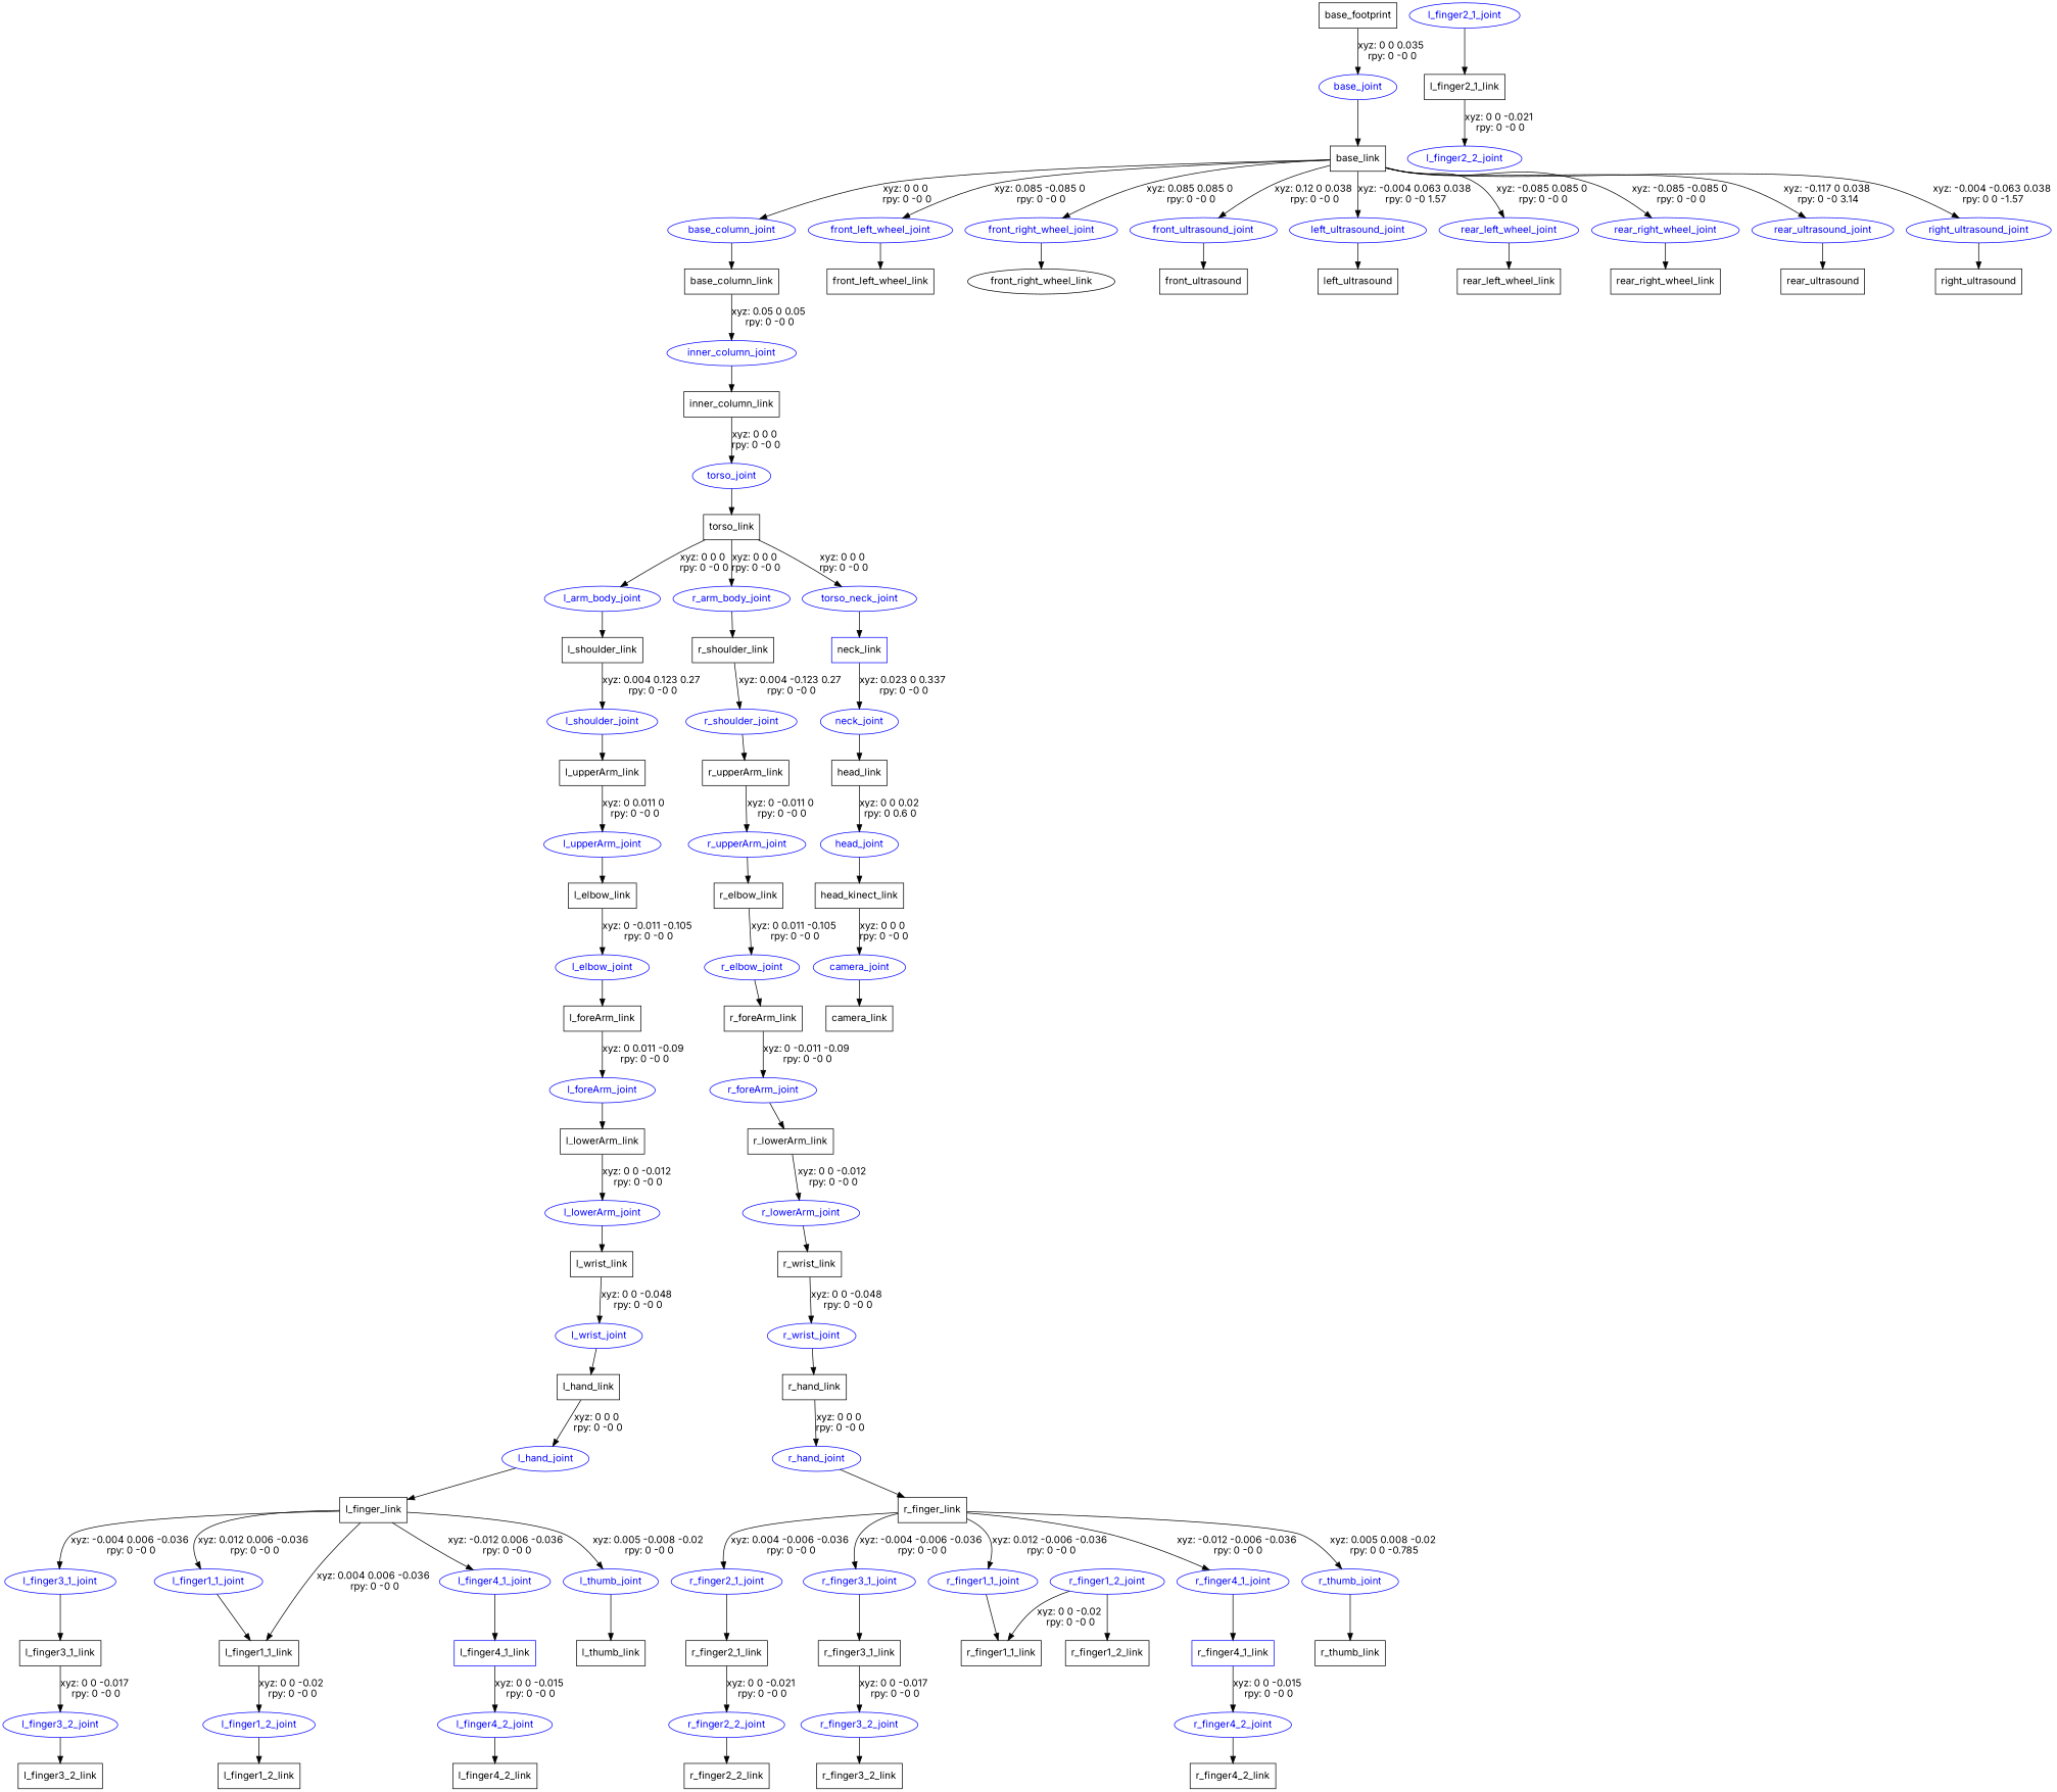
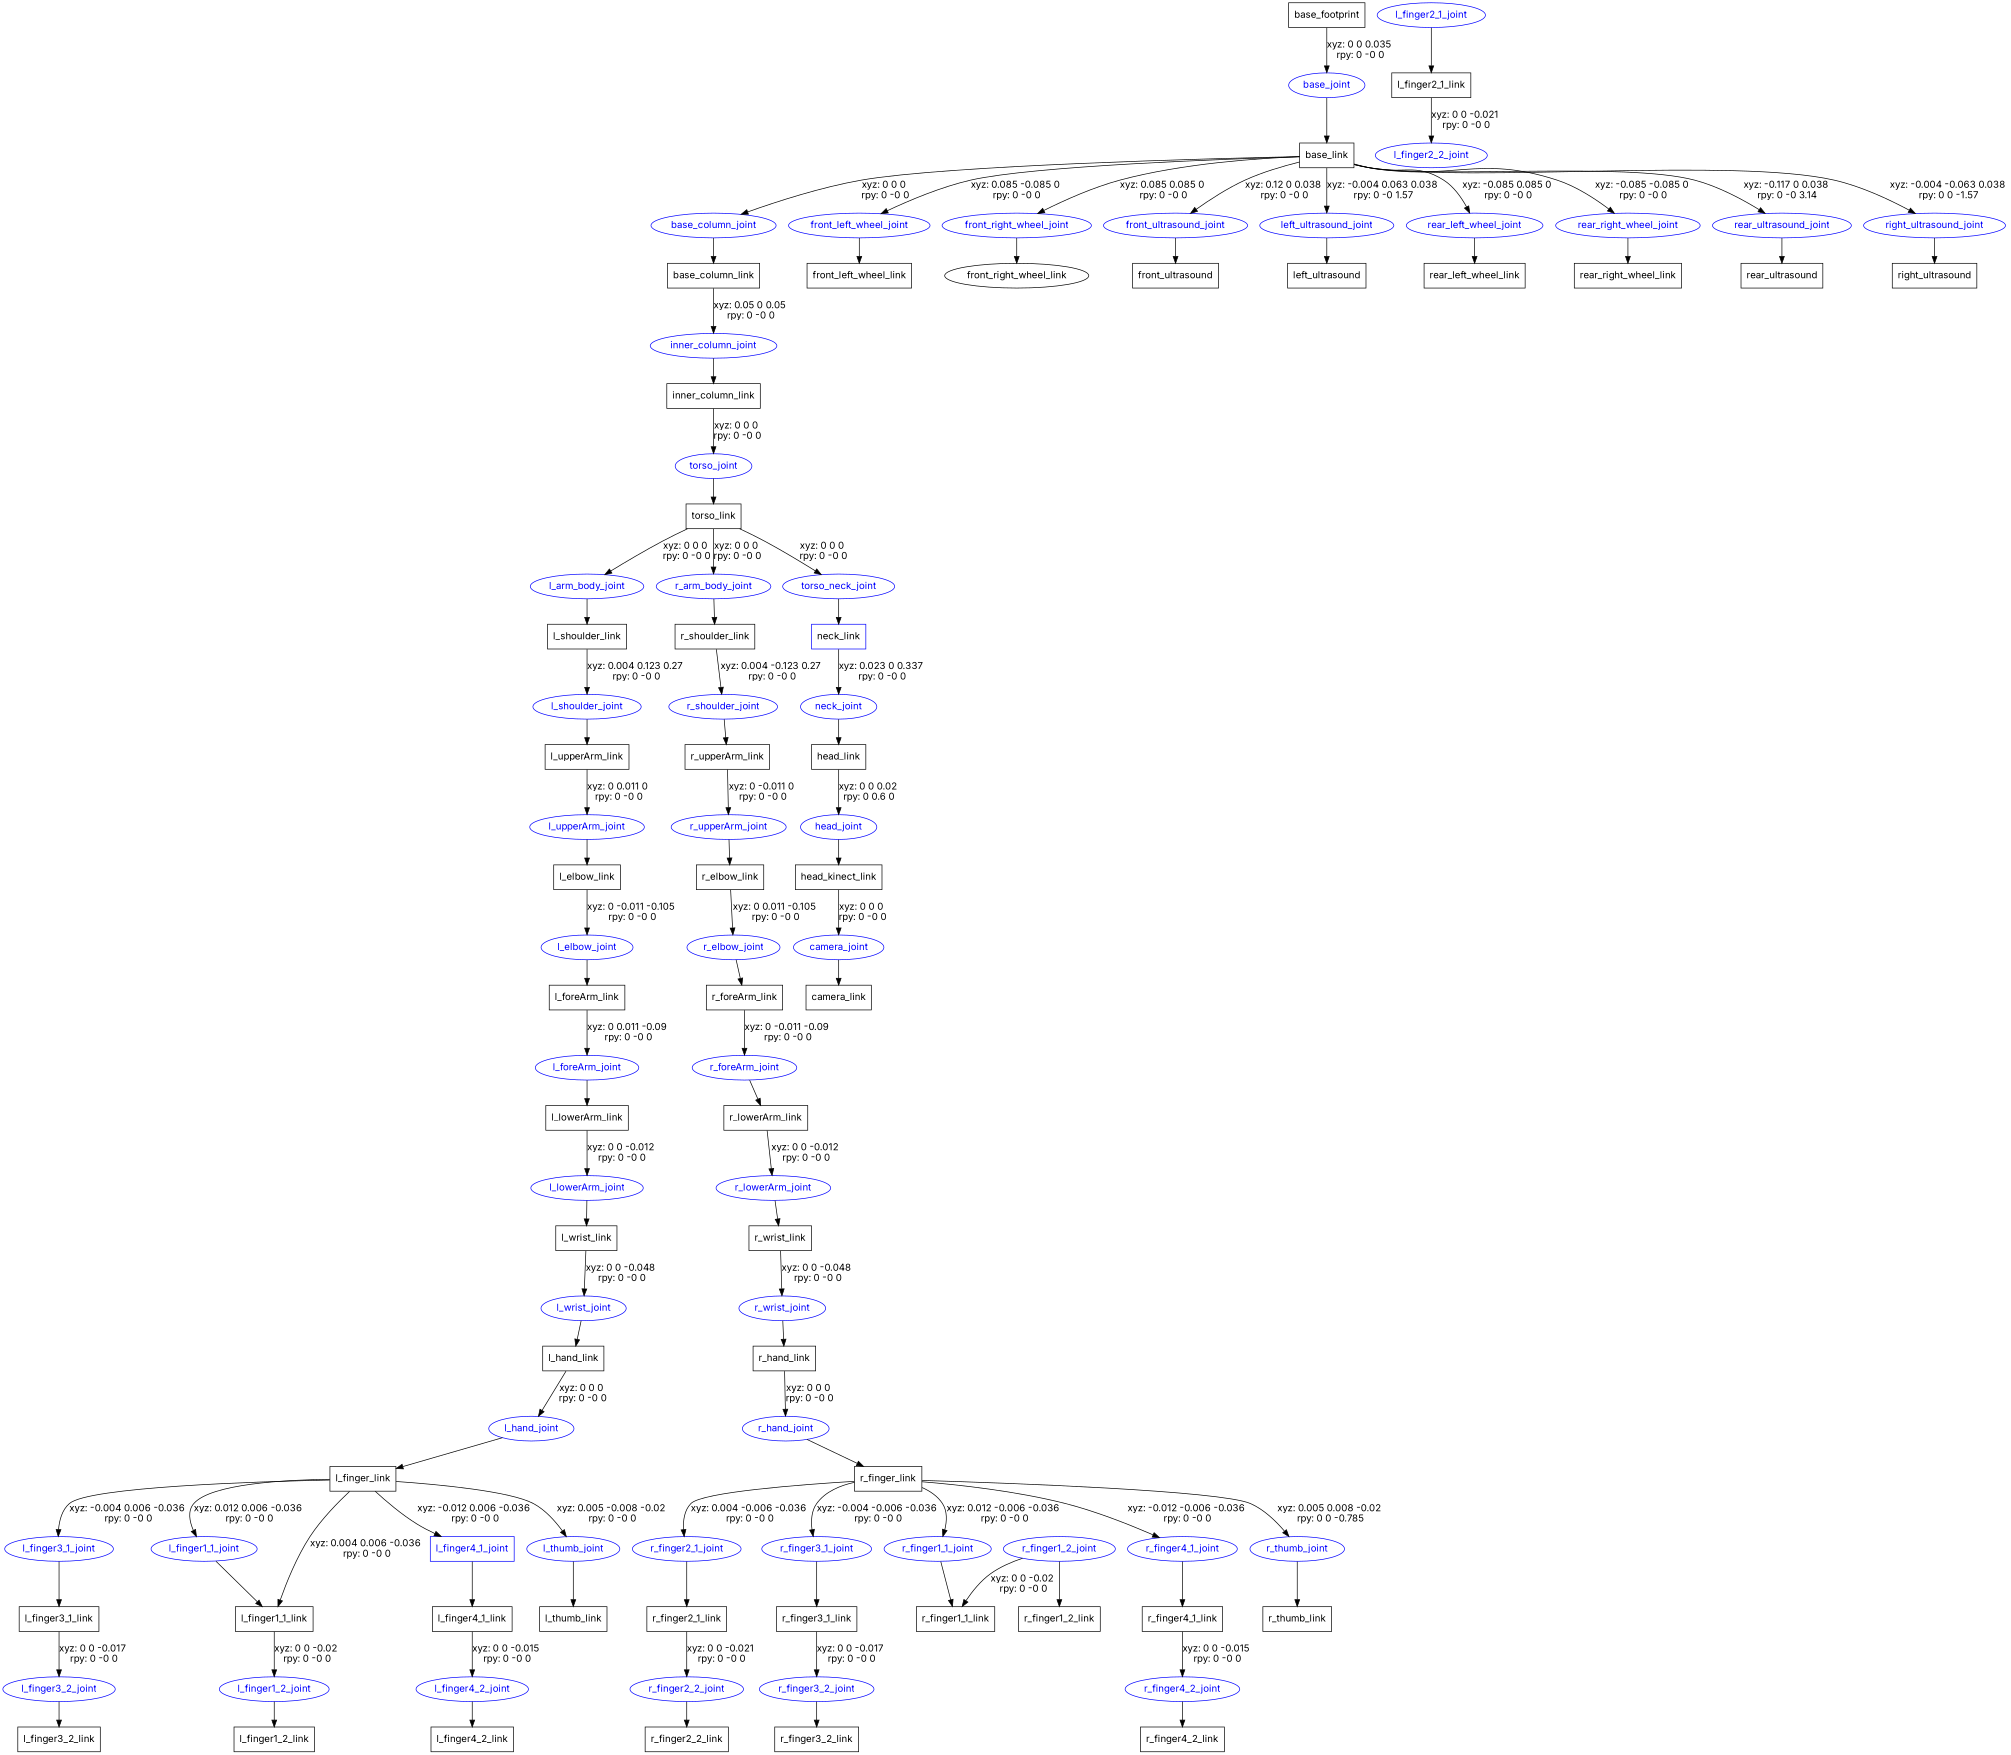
  digraph {
    fontname=Inter
    node [fontname=Inter shape=ellipse color=blue]
    edge [fontname=Inter]
    n1 [label=base_footprint shape=box color=""]
    base_joint [fontcolor=blue]
    n3 [label=base_link shape=box color=""]
    base_column_joint [fontcolor=blue]
    front_left_wheel_joint [fontcolor=blue]
    front_right_wheel_joint [fontcolor=blue]
    front_ultrasound_joint [fontcolor=blue]
    left_ultrasound_joint [fontcolor=blue]
    rear_left_wheel_joint [fontcolor=blue]
    rear_right_wheel_joint [fontcolor=blue]
    rear_ultrasound_joint [fontcolor=blue]
    right_ultrasound_joint [fontcolor=blue]
    n13 [label=base_column_link shape=box color=""]
    n14 [label=front_left_wheel_link shape=box color=""]
    n15 [label=front_right_wheel_link color=""]
    n16 [label=front_ultrasound shape=box color=""]
    n17 [label=left_ultrasound shape=box color=""]
    n18 [label=rear_left_wheel_link shape=box color=""]
    n19 [label=rear_right_wheel_link shape=box color=""]
    n20 [label=rear_ultrasound shape=box color=""]
    n21 [label=right_ultrasound shape=box color=""]
    inner_column_joint [fontcolor=blue]
    n23 [label=inner_column_link shape=box color=""]
    torso_joint [fontcolor=blue]
    n25 [label=torso_link shape=box color=""]
    l_arm_body_joint [fontcolor=blue]
    r_arm_body_joint [fontcolor=blue]
    torso_neck_joint [fontcolor=blue]
    n29 [label=l_shoulder_link shape=box color=""]
    n30 [label=r_shoulder_link shape=box color=""]
    n31 [label=neck_link shape=box]
    l_shoulder_joint [fontcolor=blue]
    n33 [label=l_upperArm_link shape=box color=""]
    l_upperArm_joint [fontcolor=blue]
    n35 [label=l_elbow_link shape=box color=""]
    l_elbow_joint [fontcolor=blue]
    n37 [label=l_foreArm_link shape=box color=""]
    l_foreArm_joint [fontcolor=blue]
    n39 [label=l_lowerArm_link shape=box color=""]
    l_lowerArm_joint [fontcolor=blue]
    n41 [label=l_wrist_link shape=box color=""]
    l_wrist_joint [fontcolor=blue]
    n43 [label=l_hand_link shape=box color=""]
    l_hand_joint [fontcolor=blue]
    n45 [label=l_finger_link shape=box color=""]
    l_finger1_1_joint [fontcolor=blue]
    l_finger3_1_joint [fontcolor=blue]
-   l_finger4_1_joint [fontcolor=blue]
+   l_finger4_1_joint [fontcolor=blue shape=box]
    l_thumb_joint [fontcolor=blue]
    n50 [label=l_finger1_1_link shape=box color=""]
    l_finger2_1_joint [fontcolor=blue]
    n52 [label=l_finger2_1_link shape=box color=""]
    n53 [label=l_finger3_1_link shape=box color=""]
-   n54 [label=l_finger4_1_link shape=box]
+   n54 [label=l_finger4_1_link shape=box color=""]
    n55 [label=l_thumb_link shape=box color=""]
    l_finger1_2_joint [fontcolor=blue]
    n57 [label=l_finger1_2_link shape=box color=""]
    l_finger2_2_joint [fontcolor=blue]
    l_finger3_2_joint [fontcolor=blue]
    n60 [label=l_finger3_2_link shape=box color=""]
    l_finger4_2_joint [fontcolor=blue]
    n62 [label=l_finger4_2_link shape=box color=""]
    r_shoulder_joint [fontcolor=blue]
    n64 [label=r_upperArm_link shape=box color=""]
    r_upperArm_joint [fontcolor=blue]
    n66 [label=r_elbow_link shape=box color=""]
    r_elbow_joint [fontcolor=blue]
    n68 [label=r_foreArm_link shape=box color=""]
    r_foreArm_joint [fontcolor=blue]
    n70 [label=r_lowerArm_link shape=box color=""]
    r_lowerArm_joint [fontcolor=blue]
    n72 [label=r_wrist_link shape=box color=""]
    r_wrist_joint [fontcolor=blue]
    n74 [label=r_hand_link shape=box color=""]
    r_hand_joint [fontcolor=blue]
    n76 [label=r_finger_link shape=box color=""]
    r_finger1_1_joint [fontcolor=blue]
    r_finger2_1_joint [fontcolor=blue]
    r_finger3_1_joint [fontcolor=blue]
    r_finger4_1_joint [fontcolor=blue]
    r_thumb_joint [fontcolor=blue]
    n82 [label=r_finger1_1_link shape=box color=""]
    n83 [label=r_finger2_1_link shape=box color=""]
    n84 [label=r_finger3_1_link shape=box color=""]
-   n85 [label=r_finger4_1_link shape=box]
+   n85 [label=r_finger4_1_link shape=box color=""]
    n86 [label=r_thumb_link shape=box color=""]
    r_finger1_2_joint [fontcolor=blue]
    n88 [label=r_finger1_2_link shape=box color=""]
    r_finger2_2_joint [fontcolor=blue]
    n90 [label=r_finger2_2_link shape=box color=""]
    r_finger3_2_joint [fontcolor=blue]
    n92 [label=r_finger3_2_link shape=box color=""]
    r_finger4_2_joint [fontcolor=blue]
    n94 [label=r_finger4_2_link shape=box color=""]
    neck_joint [fontcolor=blue]
    n96 [label=head_link shape=box color=""]
    head_joint [fontcolor=blue]
    n98 [label=head_kinect_link shape=box color=""]
    camera_joint [fontcolor=blue]
    n100 [label=camera_link shape=box color=""]
    n1 -> base_joint [label="xyz: 0 0 0.035 \nrpy: 0 -0 0"]
    base_joint -> n3
    n3 -> base_column_joint [label="xyz: 0 0 0 \nrpy: 0 -0 0"]
    n3 -> front_left_wheel_joint [label="xyz: 0.085 -0.085 0 \nrpy: 0 -0 0"]
    n3 -> front_right_wheel_joint [label="xyz: 0.085 0.085 0 \nrpy: 0 -0 0"]
    n3 -> front_ultrasound_joint [label="xyz: 0.12 0 0.038 \nrpy: 0 -0 0"]
    n3 -> left_ultrasound_joint [label="xyz: -0.004 0.063 0.038 \nrpy: 0 -0 1.57"]
    n3 -> rear_left_wheel_joint [label="xyz: -0.085 0.085 0 \nrpy: 0 -0 0"]
    n3 -> rear_right_wheel_joint [label="xyz: -0.085 -0.085 0 \nrpy: 0 -0 0"]
    n3 -> rear_ultrasound_joint [label="xyz: -0.117 0 0.038 \nrpy: 0 -0 3.14"]
    n3 -> right_ultrasound_joint [label="xyz: -0.004 -0.063 0.038 \nrpy: 0 0 -1.57"]
    base_column_joint -> n13
    front_left_wheel_joint -> n14
    front_right_wheel_joint -> n15
    front_ultrasound_joint -> n16
    left_ultrasound_joint -> n17
    rear_left_wheel_joint -> n18
    rear_right_wheel_joint -> n19
    rear_ultrasound_joint -> n20
    right_ultrasound_joint -> n21
    n13 -> inner_column_joint [label="xyz: 0.05 0 0.05 \nrpy: 0 -0 0"]
    inner_column_joint -> n23
    n23 -> torso_joint [label="xyz: 0 0 0 \nrpy: 0 -0 0"]
    torso_joint -> n25
    n25 -> l_arm_body_joint [label="xyz: 0 0 0 \nrpy: 0 -0 0"]
    n25 -> r_arm_body_joint [label="xyz: 0 0 0 \nrpy: 0 -0 0"]
    n25 -> torso_neck_joint [label="xyz: 0 0 0 \nrpy: 0 -0 0"]
    l_arm_body_joint -> n29
    r_arm_body_joint -> n30
    torso_neck_joint -> n31
    n29 -> l_shoulder_joint [label="xyz: 0.004 0.123 0.27 \nrpy: 0 -0 0"]
    n30 -> r_shoulder_joint [label="xyz: 0.004 -0.123 0.27 \nrpy: 0 -0 0"]
    n31 -> neck_joint [label="xyz: 0.023 0 0.337 \nrpy: 0 -0 0"]
    l_shoulder_joint -> n33
    n33 -> l_upperArm_joint [label="xyz: 0 0.011 0 \nrpy: 0 -0 0"]
    l_upperArm_joint -> n35
    n35 -> l_elbow_joint [label="xyz: 0 -0.011 -0.105 \nrpy: 0 -0 0"]
    l_elbow_joint -> n37
    n37 -> l_foreArm_joint [label="xyz: 0 0.011 -0.09 \nrpy: 0 -0 0"]
    l_foreArm_joint -> n39
    n39 -> l_lowerArm_joint [label="xyz: 0 0 -0.012 \nrpy: 0 -0 0"]
    l_lowerArm_joint -> n41
    n41 -> l_wrist_joint [label="xyz: 0 0 -0.048 \nrpy: 0 -0 0"]
    l_wrist_joint -> n43
    n43 -> l_hand_joint [label="xyz: 0 0 0 \nrpy: 0 -0 0"]
    l_hand_joint -> n45
    n45 -> l_finger1_1_joint [label="xyz: 0.012 0.006 -0.036 \nrpy: 0 -0 0"]
    n45 -> l_finger3_1_joint [label="xyz: -0.004 0.006 -0.036 \nrpy: 0 -0 0"]
    n45 -> l_finger4_1_joint [label="xyz: -0.012 0.006 -0.036 \nrpy: 0 -0 0"]
    n45 -> l_thumb_joint [label="xyz: 0.005 -0.008 -0.02 \nrpy: 0 -0 0"]
    n45 -> n50 [label="xyz: 0.004 0.006 -0.036 \nrpy: 0 -0 0"]
    l_finger1_1_joint -> n50
    l_finger3_1_joint -> n53
    l_finger4_1_joint -> n54
    l_thumb_joint -> n55
    n50 -> l_finger1_2_joint [label="xyz: 0 0 -0.02 \nrpy: 0 -0 0"]
    l_finger2_1_joint -> n52
    n52 -> l_finger2_2_joint [label="xyz: 0 0 -0.021 \nrpy: 0 -0 0"]
    n53 -> l_finger3_2_joint [label="xyz: 0 0 -0.017 \nrpy: 0 -0 0"]
    n54 -> l_finger4_2_joint [label="xyz: 0 0 -0.015 \nrpy: 0 -0 0"]
    l_finger1_2_joint -> n57
    l_finger3_2_joint -> n60
    l_finger4_2_joint -> n62
    r_shoulder_joint -> n64
    n64 -> r_upperArm_joint [label="xyz: 0 -0.011 0 \nrpy: 0 -0 0"]
    r_upperArm_joint -> n66
    n66 -> r_elbow_joint [label="xyz: 0 0.011 -0.105 \nrpy: 0 -0 0"]
    r_elbow_joint -> n68
    n68 -> r_foreArm_joint [label="xyz: 0 -0.011 -0.09 \nrpy: 0 -0 0"]
    r_foreArm_joint -> n70
    n70 -> r_lowerArm_joint [label="xyz: 0 0 -0.012 \nrpy: 0 -0 0"]
    r_lowerArm_joint -> n72
    n72 -> r_wrist_joint [label="xyz: 0 0 -0.048 \nrpy: 0 -0 0"]
    r_wrist_joint -> n74
    n74 -> r_hand_joint [label="xyz: 0 0 0 \nrpy: 0 -0 0"]
    r_hand_joint -> n76
    n76 -> r_finger1_1_joint [label="xyz: 0.012 -0.006 -0.036 \nrpy: 0 -0 0"]
    n76 -> r_finger2_1_joint [label="xyz: 0.004 -0.006 -0.036 \nrpy: 0 -0 0"]
    n76 -> r_finger3_1_joint [label="xyz: -0.004 -0.006 -0.036 \nrpy: 0 -0 0"]
    n76 -> r_finger4_1_joint [label="xyz: -0.012 -0.006 -0.036 \nrpy: 0 -0 0"]
    n76 -> r_thumb_joint [label="xyz: 0.005 0.008 -0.02 \nrpy: 0 0 -0.785"]
    r_finger1_1_joint -> n82
    r_finger2_1_joint -> n83
    r_finger3_1_joint -> n84
    r_finger4_1_joint -> n85
    r_thumb_joint -> n86
    n83 -> r_finger2_2_joint [label="xyz: 0 0 -0.021 \nrpy: 0 -0 0"]
    n84 -> r_finger3_2_joint [label="xyz: 0 0 -0.017 \nrpy: 0 -0 0"]
    n85 -> r_finger4_2_joint [label="xyz: 0 0 -0.015 \nrpy: 0 -0 0"]
    r_finger1_2_joint -> n82 [label="xyz: 0 0 -0.02 \nrpy: 0 -0 0"]
    r_finger1_2_joint -> n88
    r_finger2_2_joint -> n90
    r_finger3_2_joint -> n92
    r_finger4_2_joint -> n94
    neck_joint -> n96
    n96 -> head_joint [label="xyz: 0 0 0.02 \nrpy: 0 0.6 0"]
    head_joint -> n98
    n98 -> camera_joint [label="xyz: 0 0 0 \nrpy: 0 -0 0"]
    camera_joint -> n100
  }
